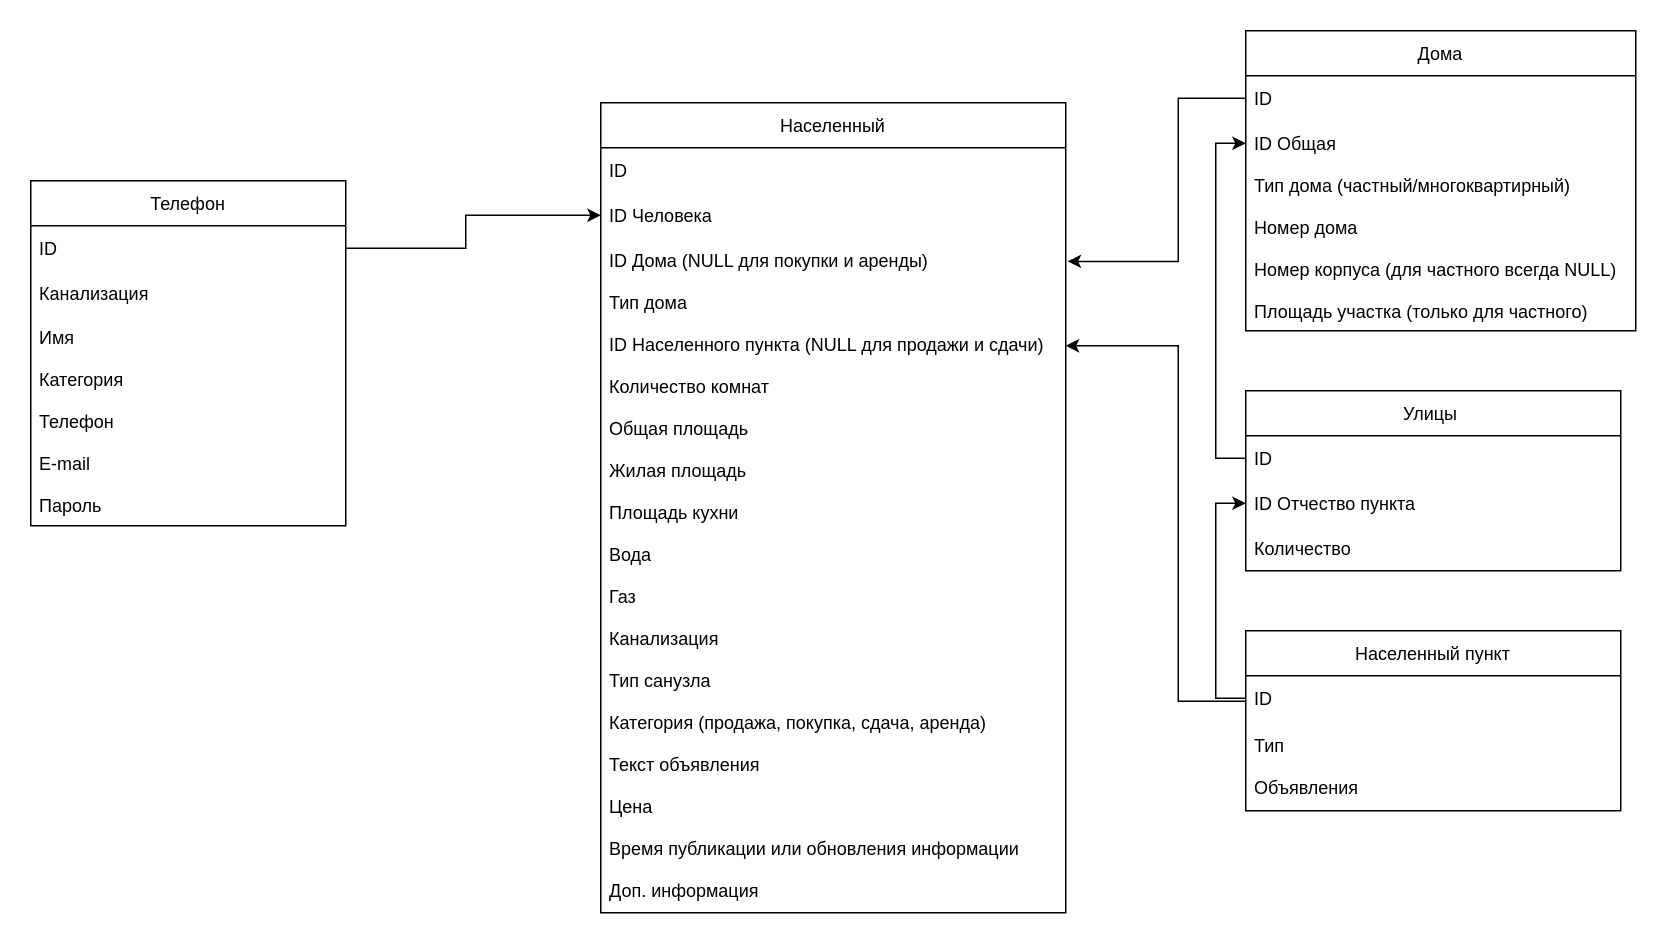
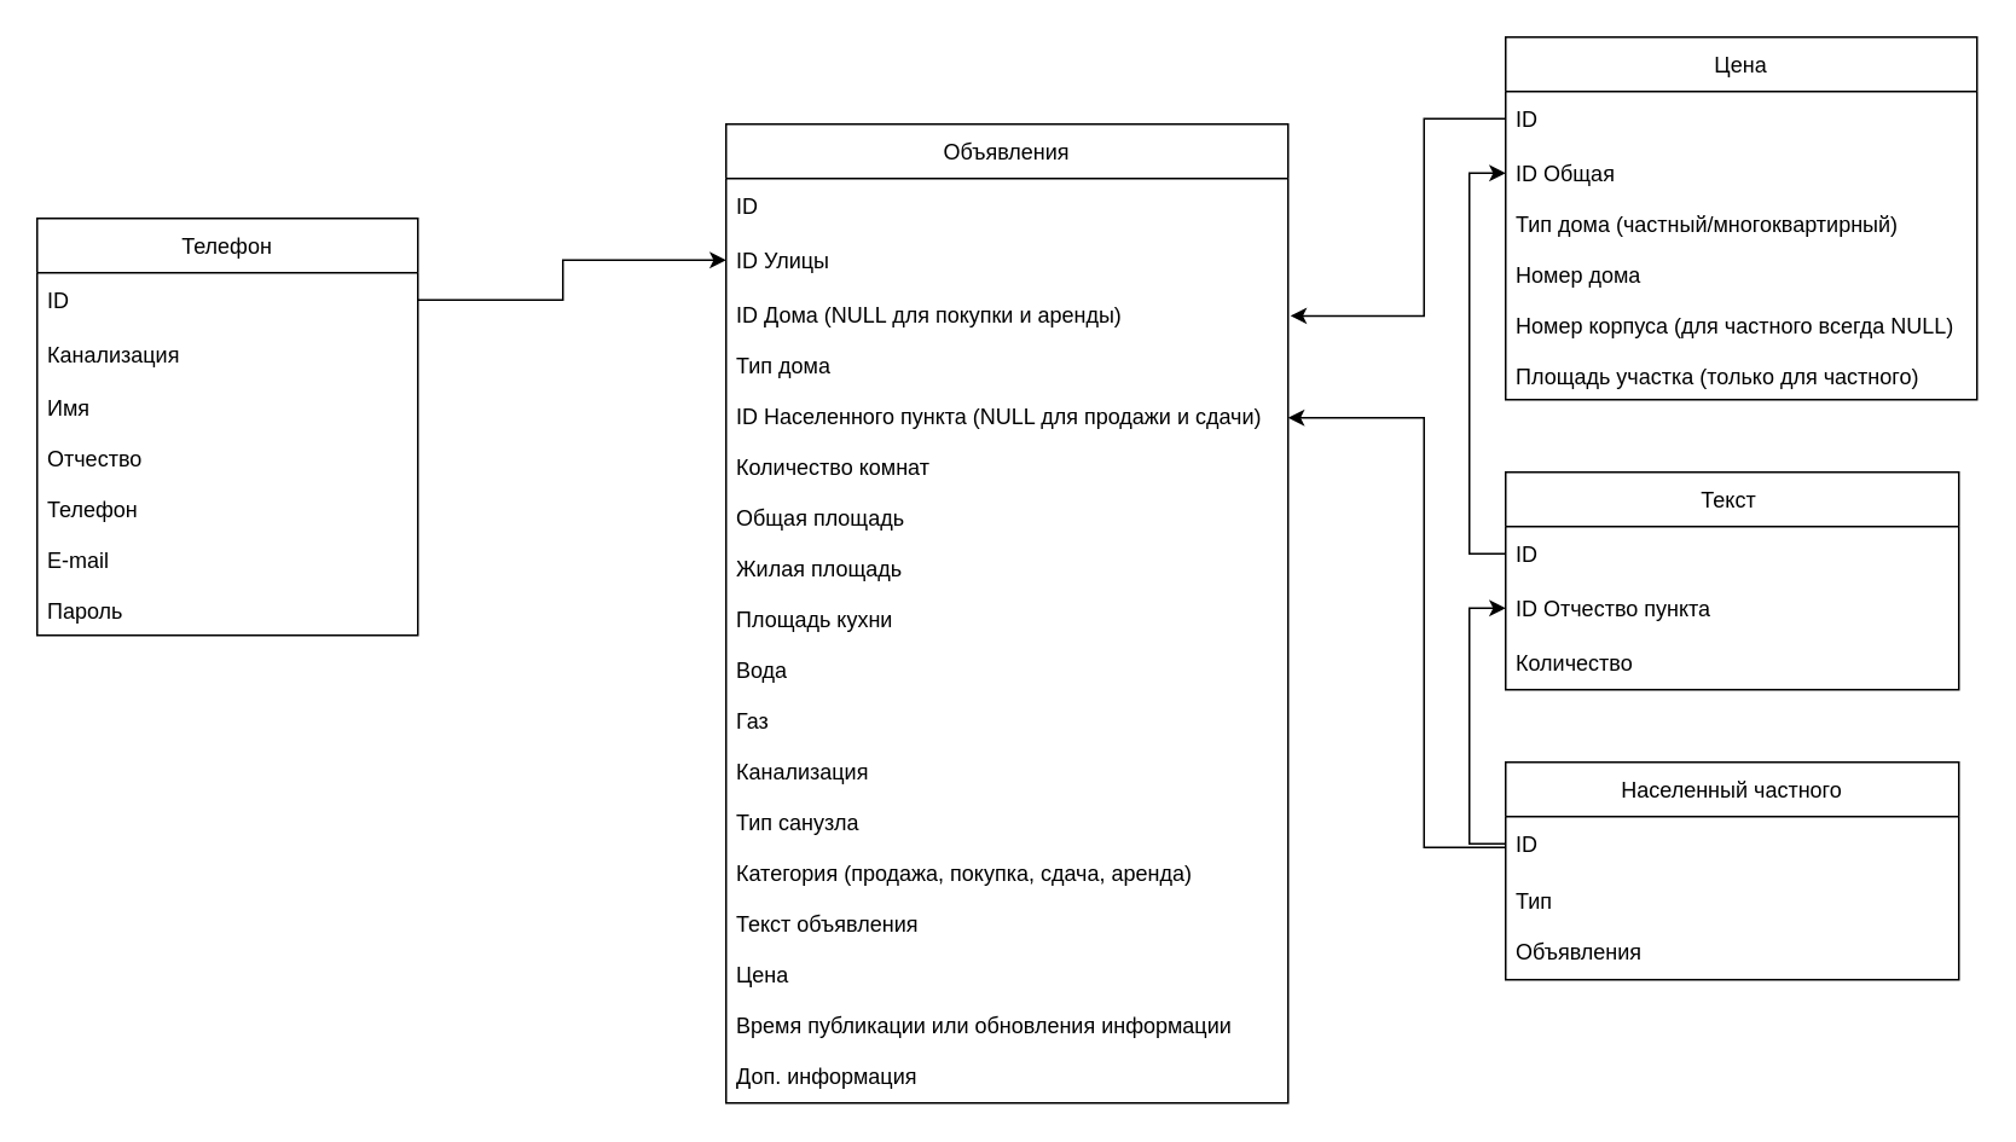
  <mxCell id="0" />
  <mxCell id="1" parent="0" />
- <mxCell id="2" value="Дома" style="swimlane;fontStyle=0;childLayout=stackLayout;horizontal=1;startSize=30;horizontalStack=0;resizeParent=1;resizeParentMax=0;resizeLast=0;collapsible=1;marginBottom=0;" vertex="1" parent="1"><mxGeometry x="830" y="20" width="260" height="200" as="geometry" /></mxCell>
+ <mxCell id="2" value="Цена" style="swimlane;fontStyle=0;childLayout=stackLayout;horizontal=1;startSize=30;horizontalStack=0;resizeParent=1;resizeParentMax=0;resizeLast=0;collapsible=1;marginBottom=0;" vertex="1" parent="1"><mxGeometry x="830" y="20" width="260" height="200" as="geometry" /></mxCell>
  <mxCell id="3" value="ID" style="text;strokeColor=none;fillColor=none;align=left;verticalAlign=middle;spacingLeft=4;spacingRight=4;overflow=hidden;points=[[0,0.5],[1,0.5]];portConstraint=eastwest;rotatable=0;" vertex="1" parent="2"><mxGeometry y="30" width="260" height="30" as="geometry" /></mxCell>
  <mxCell id="4" value="ID Общая" style="text;strokeColor=none;fillColor=none;align=left;verticalAlign=middle;spacingLeft=4;spacingRight=4;overflow=hidden;points=[[0,0.5],[1,0.5]];portConstraint=eastwest;rotatable=0;" vertex="1" parent="2"><mxGeometry y="60" width="260" height="30" as="geometry" /></mxCell>
  <mxCell id="5" value="Тип дома (частный/многоквартирный)&#10;&#10;Номер дома&#10;&#10;Номер корпуса (для частного всегда NULL)&#10;&#10;Площадь учаcтка (только для частного)" style="text;strokeColor=none;fillColor=none;align=left;verticalAlign=middle;spacingLeft=4;spacingRight=4;overflow=hidden;points=[[0,0.5],[1,0.5]];portConstraint=eastwest;rotatable=0;" vertex="1" parent="2"><mxGeometry y="90" width="260" height="110" as="geometry" /></mxCell>
- <mxCell id="6" value="Улицы " style="swimlane;fontStyle=0;childLayout=stackLayout;horizontal=1;startSize=30;horizontalStack=0;resizeParent=1;resizeParentMax=0;resizeLast=0;collapsible=1;marginBottom=0;" vertex="1" parent="1"><mxGeometry x="830" y="260" width="250" height="120" as="geometry" /></mxCell>
+ <mxCell id="6" value="Текст " style="swimlane;fontStyle=0;childLayout=stackLayout;horizontal=1;startSize=30;horizontalStack=0;resizeParent=1;resizeParentMax=0;resizeLast=0;collapsible=1;marginBottom=0;" vertex="1" parent="1"><mxGeometry x="830" y="260" width="250" height="120" as="geometry" /></mxCell>
  <mxCell id="7" value="ID" style="text;strokeColor=none;fillColor=none;align=left;verticalAlign=middle;spacingLeft=4;spacingRight=4;overflow=hidden;points=[[0,0.5],[1,0.5]];portConstraint=eastwest;rotatable=0;" vertex="1" parent="6"><mxGeometry y="30" width="250" height="30" as="geometry" /></mxCell>
  <mxCell id="8" value="ID Отчество пункта" style="text;strokeColor=none;fillColor=none;align=left;verticalAlign=middle;spacingLeft=4;spacingRight=4;overflow=hidden;points=[[0,0.5],[1,0.5]];portConstraint=eastwest;rotatable=0;" vertex="1" parent="6"><mxGeometry y="60" width="250" height="30" as="geometry" /></mxCell>
  <mxCell id="9" value="Количество" style="text;strokeColor=none;fillColor=none;align=left;verticalAlign=middle;spacingLeft=4;spacingRight=4;overflow=hidden;points=[[0,0.5],[1,0.5]];portConstraint=eastwest;rotatable=0;" vertex="1" parent="6"><mxGeometry y="90" width="250" height="30" as="geometry" /></mxCell>
- <mxCell id="10" value="Населенный пункт" style="swimlane;fontStyle=0;childLayout=stackLayout;horizontal=1;startSize=30;horizontalStack=0;resizeParent=1;resizeParentMax=0;resizeLast=0;collapsible=1;marginBottom=0;" vertex="1" parent="1"><mxGeometry x="830" y="420" width="250" height="120" as="geometry" /></mxCell>
+ <mxCell id="10" value="Населенный частного" style="swimlane;fontStyle=0;childLayout=stackLayout;horizontal=1;startSize=30;horizontalStack=0;resizeParent=1;resizeParentMax=0;resizeLast=0;collapsible=1;marginBottom=0;" vertex="1" parent="1"><mxGeometry x="830" y="420" width="250" height="120" as="geometry" /></mxCell>
  <mxCell id="11" value="ID" style="text;strokeColor=none;fillColor=none;align=left;verticalAlign=middle;spacingLeft=4;spacingRight=4;overflow=hidden;points=[[0,0.5],[1,0.5]];portConstraint=eastwest;rotatable=0;" vertex="1" parent="10"><mxGeometry y="30" width="250" height="30" as="geometry" /></mxCell>
  <mxCell id="12" value="Тип&#10;&#10;Объявления" style="text;strokeColor=none;fillColor=none;align=left;verticalAlign=middle;spacingLeft=4;spacingRight=4;overflow=hidden;points=[[0,0.5],[1,0.5]];portConstraint=eastwest;rotatable=0;" vertex="1" parent="10"><mxGeometry y="60" width="250" height="60" as="geometry" /></mxCell>
- <mxCell id="13" value="Населенный" style="swimlane;fontStyle=0;childLayout=stackLayout;horizontal=1;startSize=30;horizontalStack=0;resizeParent=1;resizeParentMax=0;resizeLast=0;collapsible=1;marginBottom=0;" vertex="1" parent="1"><mxGeometry x="400" y="68" width="310" height="540" as="geometry" /></mxCell>
+ <mxCell id="13" value="Объявления" style="swimlane;fontStyle=0;childLayout=stackLayout;horizontal=1;startSize=30;horizontalStack=0;resizeParent=1;resizeParentMax=0;resizeLast=0;collapsible=1;marginBottom=0;" vertex="1" parent="1"><mxGeometry x="400" y="68" width="310" height="540" as="geometry" /></mxCell>
  <mxCell id="14" value="ID" style="text;strokeColor=none;fillColor=none;align=left;verticalAlign=middle;spacingLeft=4;spacingRight=4;overflow=hidden;points=[[0,0.5],[1,0.5]];portConstraint=eastwest;rotatable=0;" vertex="1" parent="13"><mxGeometry y="30" width="310" height="30" as="geometry" /></mxCell>
- <mxCell id="15" value="ID Человека" style="text;strokeColor=none;fillColor=none;align=left;verticalAlign=middle;spacingLeft=4;spacingRight=4;overflow=hidden;points=[[0,0.5],[1,0.5]];portConstraint=eastwest;rotatable=0;" vertex="1" parent="13"><mxGeometry y="60" width="310" height="30" as="geometry" /></mxCell>
+ <mxCell id="15" value="ID Улицы" style="text;strokeColor=none;fillColor=none;align=left;verticalAlign=middle;spacingLeft=4;spacingRight=4;overflow=hidden;points=[[0,0.5],[1,0.5]];portConstraint=eastwest;rotatable=0;" vertex="1" parent="13"><mxGeometry y="60" width="310" height="30" as="geometry" /></mxCell>
  <mxCell id="16" value="ID Дома (NULL для покупки и аренды)&#10;&#10;Тип дома&#10;&#10;ID Населенного пункта (NULL для продажи и сдачи)&#10;&#10;Количество комнат&#10;&#10;Общая площадь&#10;&#10;Жилая площадь&#10;&#10;Площадь кухни&#10;&#10;Вода&#10;&#10;Газ&#10;&#10;Канализация&#10;&#10;Тип санузла&#10;&#10;Категория (продажа, покупка, сдача, аренда)&#10;&#10;Текст объявления&#10;&#10;Цена&#10;&#10;Время публикации или обновления информации&#10;&#10;Доп. информация" style="text;strokeColor=none;fillColor=none;align=left;verticalAlign=middle;spacingLeft=4;spacingRight=4;overflow=hidden;points=[[0,0.5],[1,0.5]];portConstraint=eastwest;rotatable=0;" vertex="1" parent="13"><mxGeometry y="90" width="310" height="450" as="geometry" /></mxCell>
  <mxCell id="17" value="Телефон" style="swimlane;fontStyle=0;childLayout=stackLayout;horizontal=1;startSize=30;horizontalStack=0;resizeParent=1;resizeParentMax=0;resizeLast=0;collapsible=1;marginBottom=0;" vertex="1" parent="1"><mxGeometry x="20" y="120" width="210" height="230" as="geometry" /></mxCell>
  <mxCell id="18" value="ID" style="text;strokeColor=none;fillColor=none;align=left;verticalAlign=middle;spacingLeft=4;spacingRight=4;overflow=hidden;points=[[0,0.5],[1,0.5]];portConstraint=eastwest;rotatable=0;" vertex="1" parent="17"><mxGeometry y="30" width="210" height="30" as="geometry" /></mxCell>
  <mxCell id="19" value="Канализация " style="text;strokeColor=none;fillColor=none;align=left;verticalAlign=middle;spacingLeft=4;spacingRight=4;overflow=hidden;points=[[0,0.5],[1,0.5]];portConstraint=eastwest;rotatable=0;" vertex="1" parent="17"><mxGeometry y="60" width="210" height="30" as="geometry" /></mxCell>
- <mxCell id="20" value="Имя&#10;&#10;Категория&#10;&#10;Телефон&#10;&#10;E-mail&#10;&#10;Пароль" style="text;strokeColor=none;fillColor=none;align=left;verticalAlign=middle;spacingLeft=4;spacingRight=4;overflow=hidden;points=[[0,0.5],[1,0.5]];portConstraint=eastwest;rotatable=0;" vertex="1" parent="17"><mxGeometry y="90" width="210" height="140" as="geometry" /></mxCell>
+ <mxCell id="20" value="Имя&#10;&#10;Отчество&#10;&#10;Телефон&#10;&#10;E-mail&#10;&#10;Пароль" style="text;strokeColor=none;fillColor=none;align=left;verticalAlign=middle;spacingLeft=4;spacingRight=4;overflow=hidden;points=[[0,0.5],[1,0.5]];portConstraint=eastwest;rotatable=0;" vertex="1" parent="17"><mxGeometry y="90" width="210" height="140" as="geometry" /></mxCell>
  <mxCell id="21" style="edgeStyle=orthogonalEdgeStyle;rounded=0;orthogonalLoop=1;jettySize=auto;html=1;exitX=1;exitY=0.5;exitDx=0;exitDy=0;" edge="1" parent="17" source="20" target="20"><mxGeometry relative="1" as="geometry" /></mxCell>
  <mxCell id="22" style="edgeStyle=orthogonalEdgeStyle;rounded=0;orthogonalLoop=1;jettySize=auto;html=1;entryX=0;entryY=0.5;entryDx=0;entryDy=0;" edge="1" parent="1" source="11" target="8"><mxGeometry relative="1" as="geometry" /></mxCell>
  <mxCell id="23" style="edgeStyle=orthogonalEdgeStyle;rounded=0;orthogonalLoop=1;jettySize=auto;html=1;entryX=0;entryY=0.5;entryDx=0;entryDy=0;" edge="1" parent="1" source="7" target="4"><mxGeometry relative="1" as="geometry"><Array as="points"><mxPoint x="810" y="305" /><mxPoint x="810" y="95" /></Array></mxGeometry></mxCell>
  <mxCell id="24" style="edgeStyle=orthogonalEdgeStyle;rounded=0;orthogonalLoop=1;jettySize=auto;html=1;entryX=1.004;entryY=0.035;entryDx=0;entryDy=0;entryPerimeter=0;" edge="1" parent="1" source="3" target="16"><mxGeometry relative="1" as="geometry"><mxPoint x="740" y="200" as="targetPoint" /><Array as="points"><mxPoint x="785" y="65" /><mxPoint x="785" y="174" /></Array></mxGeometry></mxCell>
  <mxCell id="25" style="edgeStyle=orthogonalEdgeStyle;rounded=0;orthogonalLoop=1;jettySize=auto;html=1;" edge="1" parent="1"><mxGeometry relative="1" as="geometry"><mxPoint x="710" y="230" as="targetPoint" /><Array as="points"><mxPoint x="785" y="467" /><mxPoint x="785" y="230" /><mxPoint x="710" y="230" /></Array><mxPoint x="830" y="467" as="sourcePoint" /></mxGeometry></mxCell>
  <mxCell id="26" style="edgeStyle=orthogonalEdgeStyle;rounded=0;orthogonalLoop=1;jettySize=auto;html=1;entryX=0;entryY=0.5;entryDx=0;entryDy=0;" edge="1" parent="1" source="18" target="15"><mxGeometry relative="1" as="geometry"><Array as="points"><mxPoint x="310" y="165" /><mxPoint x="310" y="143" /></Array><mxPoint x="400" y="138" as="targetPoint" /></mxGeometry></mxCell>
